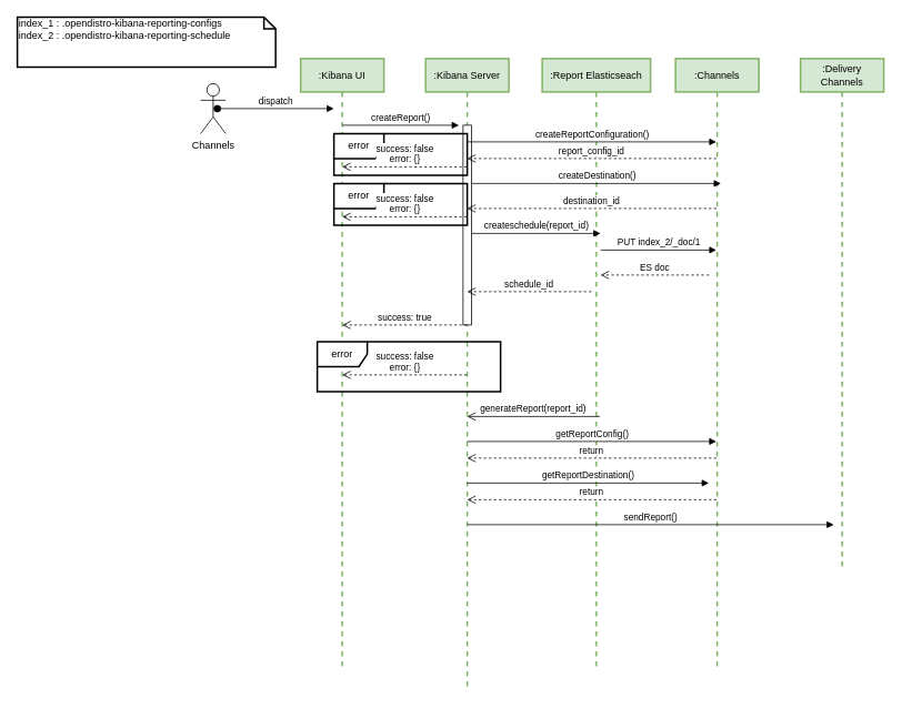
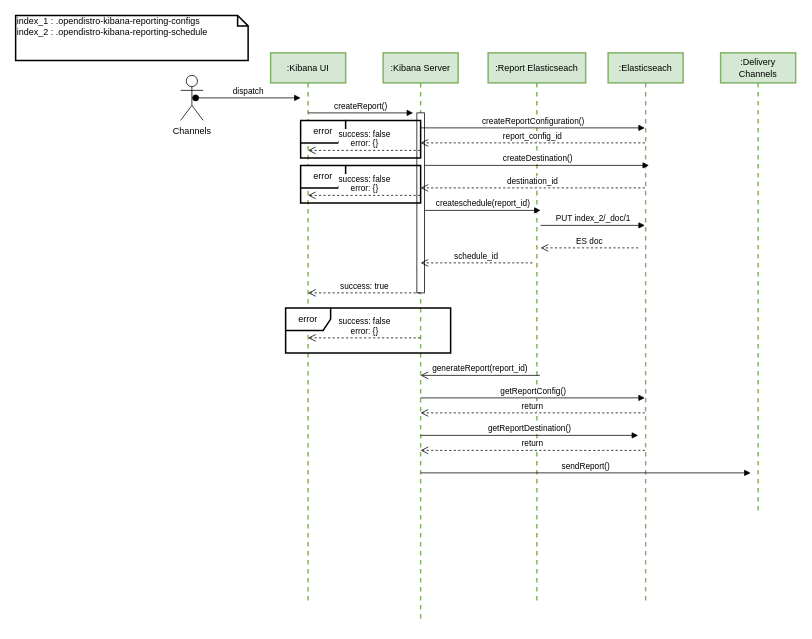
  <mxCell id="0" />
  <mxCell id="1" parent="0" />
  <mxCell id="2" value=":Kibana UI" style="shape=umlLifeline;perimeter=lifelinePerimeter;whiteSpace=wrap;html=1;container=1;collapsible=0;recursiveResize=0;outlineConnect=0;fillColor=#d5e8d4;strokeColor=#82b366;strokeWidth=2;" vertex="1" parent="1"><mxGeometry x="360" y="70" width="100" height="730" as="geometry" /></mxCell>
  <mxCell id="3" value="createReport()" style="html=1;verticalAlign=bottom;endArrow=block;" edge="1" parent="2"><mxGeometry width="80" relative="1" as="geometry"><mxPoint x="50" y="80" as="sourcePoint" /><mxPoint x="190" y="80" as="targetPoint" /></mxGeometry></mxCell>
- <mxCell id="4" value=":Channels" style="shape=umlLifeline;perimeter=lifelinePerimeter;whiteSpace=wrap;html=1;container=1;collapsible=0;recursiveResize=0;outlineConnect=0;fillColor=#d5e8d4;strokeColor=#82b366;strokeWidth=2;" vertex="1" parent="1"><mxGeometry x="810" y="70" width="100" height="730" as="geometry" /></mxCell>
+ <mxCell id="4" value=":Elasticseach" style="shape=umlLifeline;perimeter=lifelinePerimeter;whiteSpace=wrap;html=1;container=1;collapsible=0;recursiveResize=0;outlineConnect=0;fillColor=#d5e8d4;strokeColor=#82b366;strokeWidth=2;" vertex="1" parent="1"><mxGeometry x="810" y="70" width="100" height="730" as="geometry" /></mxCell>
  <mxCell id="5" value=":Report Elasticseach" style="shape=umlLifeline;perimeter=lifelinePerimeter;whiteSpace=wrap;html=1;container=1;collapsible=0;recursiveResize=0;outlineConnect=0;fillColor=#d5e8d4;strokeColor=#82b366;strokeWidth=2;" vertex="1" parent="1"><mxGeometry x="650" y="70" width="130" height="730" as="geometry" /></mxCell>
  <mxCell id="6" value="PUT index_2/_doc/1" style="html=1;verticalAlign=bottom;endArrow=block;" edge="1" parent="5" target="4"><mxGeometry width="80" relative="1" as="geometry"><mxPoint x="70" y="230" as="sourcePoint" /><mxPoint x="150" y="230" as="targetPoint" /></mxGeometry></mxCell>
  <mxCell id="7" value="ES doc" style="html=1;verticalAlign=bottom;endArrow=open;dashed=1;endSize=8;" edge="1" parent="5"><mxGeometry relative="1" as="geometry"><mxPoint x="200" y="260" as="sourcePoint" /><mxPoint x="70" y="260" as="targetPoint" /></mxGeometry></mxCell>
  <mxCell id="8" value=":Kibana Server" style="shape=umlLifeline;perimeter=lifelinePerimeter;whiteSpace=wrap;html=1;container=1;collapsible=0;recursiveResize=0;outlineConnect=0;fillColor=#d5e8d4;strokeColor=#82b366;strokeWidth=2;" vertex="1" parent="1"><mxGeometry x="510" y="70" width="100" height="760" as="geometry" /></mxCell>
  <mxCell id="9" value="" style="html=1;points=[];perimeter=orthogonalPerimeter;" vertex="1" parent="8"><mxGeometry x="45" y="80" width="10" height="240" as="geometry" /></mxCell>
  <mxCell id="10" value="sendReport()" style="html=1;verticalAlign=bottom;endArrow=block;" edge="1" parent="8"><mxGeometry width="80" relative="1" as="geometry"><mxPoint x="50" y="560" as="sourcePoint" /><mxPoint x="490" y="560" as="targetPoint" /></mxGeometry></mxCell>
  <mxCell id="11" value="getReportConfig()" style="html=1;verticalAlign=bottom;endArrow=block;" edge="1" parent="8" target="4"><mxGeometry width="80" relative="1" as="geometry"><mxPoint x="50" y="460" as="sourcePoint" /><mxPoint x="130" y="460" as="targetPoint" /></mxGeometry></mxCell>
  <mxCell id="12" value="return" style="html=1;verticalAlign=bottom;endArrow=open;dashed=1;endSize=8;" edge="1" parent="8" source="4"><mxGeometry relative="1" as="geometry"><mxPoint x="130" y="480" as="sourcePoint" /><mxPoint x="50" y="480" as="targetPoint" /></mxGeometry></mxCell>
  <mxCell id="13" value="getReportDestination()" style="html=1;verticalAlign=bottom;endArrow=block;" edge="1" parent="8"><mxGeometry width="80" relative="1" as="geometry"><mxPoint x="50" y="510" as="sourcePoint" /><mxPoint x="340" y="510" as="targetPoint" /></mxGeometry></mxCell>
  <mxCell id="14" value="return" style="html=1;verticalAlign=bottom;endArrow=open;dashed=1;endSize=8;" edge="1" parent="8" source="4"><mxGeometry relative="1" as="geometry"><mxPoint x="130" y="530" as="sourcePoint" /><mxPoint x="50" y="530" as="targetPoint" /></mxGeometry></mxCell>
  <mxCell id="15" value=":Delivery Channels" style="shape=umlLifeline;perimeter=lifelinePerimeter;whiteSpace=wrap;html=1;container=1;collapsible=0;recursiveResize=0;outlineConnect=0;fillColor=#d5e8d4;strokeColor=#82b366;strokeWidth=2;" vertex="1" parent="1"><mxGeometry x="960" y="70" width="100" height="610" as="geometry" /></mxCell>
  <mxCell id="16" value="Channels" style="shape=umlActor;verticalLabelPosition=bottom;labelBackgroundColor=#ffffff;verticalAlign=top;html=1;" vertex="1" parent="1"><mxGeometry x="240" y="100" width="30" height="60" as="geometry" /></mxCell>
  <mxCell id="17" value="dispatch" style="html=1;verticalAlign=bottom;startArrow=oval;startFill=1;endArrow=block;startSize=8;" edge="1" parent="1"><mxGeometry width="60" relative="1" as="geometry"><mxPoint x="260" y="130" as="sourcePoint" /><mxPoint x="400" y="130" as="targetPoint" /></mxGeometry></mxCell>
  <mxCell id="18" value="createReportConfiguration()" style="html=1;verticalAlign=bottom;endArrow=block;" edge="1" parent="1" target="4"><mxGeometry width="80" relative="1" as="geometry"><mxPoint x="560" y="170" as="sourcePoint" /><mxPoint x="700" y="170" as="targetPoint" /></mxGeometry></mxCell>
  <mxCell id="19" value="report_config_id" style="html=1;verticalAlign=bottom;endArrow=open;dashed=1;endSize=8;" edge="1" parent="1" source="4"><mxGeometry relative="1" as="geometry"><mxPoint x="640" y="190" as="sourcePoint" /><mxPoint x="560" y="190" as="targetPoint" /></mxGeometry></mxCell>
  <mxCell id="20" value="index_1 : .opendistro-kibana-reporting-configs&lt;br&gt;index_2 : .opendistro-kibana-reporting-schedule&amp;nbsp;" style="shape=note;whiteSpace=wrap;html=1;size=14;verticalAlign=top;align=left;spacingTop=-6;strokeWidth=2;" vertex="1" parent="1"><mxGeometry x="20" y="20" width="310" height="60" as="geometry" /></mxCell>
  <mxCell id="21" value="createDestination()" style="html=1;verticalAlign=bottom;endArrow=block;" edge="1" parent="1"><mxGeometry width="80" relative="1" as="geometry"><mxPoint x="565.5" y="220" as="sourcePoint" /><mxPoint x="864.5" y="220" as="targetPoint" /></mxGeometry></mxCell>
  <mxCell id="22" value="destination_id" style="html=1;verticalAlign=bottom;endArrow=open;dashed=1;endSize=8;" edge="1" parent="1"><mxGeometry relative="1" as="geometry"><mxPoint x="859" y="250" as="sourcePoint" /><mxPoint x="560" y="250" as="targetPoint" /></mxGeometry></mxCell>
  <mxCell id="23" value="createschedule(report_id)" style="html=1;verticalAlign=bottom;endArrow=block;" edge="1" parent="1"><mxGeometry width="80" relative="1" as="geometry"><mxPoint x="565.5" y="280" as="sourcePoint" /><mxPoint x="720" y="280" as="targetPoint" /></mxGeometry></mxCell>
  <mxCell id="24" value="schedule_id" style="html=1;verticalAlign=bottom;endArrow=open;dashed=1;endSize=8;" edge="1" parent="1"><mxGeometry relative="1" as="geometry"><mxPoint x="709" y="350" as="sourcePoint" /><mxPoint x="560" y="350" as="targetPoint" /></mxGeometry></mxCell>
  <mxCell id="25" value="success: true" style="html=1;verticalAlign=bottom;endArrow=open;dashed=1;endSize=8;" edge="1" parent="1"><mxGeometry relative="1" as="geometry"><mxPoint x="559.5" y="390" as="sourcePoint" /><mxPoint x="410" y="390" as="targetPoint" /></mxGeometry></mxCell>
  <mxCell id="26" value="error" style="shape=umlFrame;whiteSpace=wrap;html=1;strokeWidth=2;" vertex="1" parent="1"><mxGeometry x="380" y="410" width="220" height="60" as="geometry" /></mxCell>
  <mxCell id="27" value="success: false&lt;br&gt;error: {}" style="html=1;verticalAlign=bottom;endArrow=open;dashed=1;endSize=8;" edge="1" parent="1"><mxGeometry relative="1" as="geometry"><mxPoint x="559.5" y="450" as="sourcePoint" /><mxPoint x="410" y="450" as="targetPoint" /></mxGeometry></mxCell>
  <mxCell id="28" value="error" style="shape=umlFrame;whiteSpace=wrap;html=1;strokeWidth=2;" vertex="1" parent="1"><mxGeometry x="400" y="160" width="160" height="50" as="geometry" /></mxCell>
  <mxCell id="29" value="error" style="shape=umlFrame;whiteSpace=wrap;html=1;strokeWidth=2;" vertex="1" parent="1"><mxGeometry x="400" y="220" width="160" height="50" as="geometry" /></mxCell>
  <mxCell id="30" value="success: false&lt;br&gt;error: {}" style="html=1;verticalAlign=bottom;endArrow=open;dashed=1;endSize=8;" edge="1" parent="1"><mxGeometry relative="1" as="geometry"><mxPoint x="559.5" y="260" as="sourcePoint" /><mxPoint x="410" y="260" as="targetPoint" /></mxGeometry></mxCell>
  <mxCell id="31" value="success: false&lt;br&gt;error: {}" style="html=1;verticalAlign=bottom;endArrow=open;dashed=1;endSize=8;" edge="1" parent="1"><mxGeometry relative="1" as="geometry"><mxPoint x="559.5" y="200" as="sourcePoint" /><mxPoint x="410" y="200" as="targetPoint" /></mxGeometry></mxCell>
  <mxCell id="32" value="generateReport(report_id)" style="html=1;verticalAlign=bottom;endArrow=open;endSize=8;" edge="1" parent="1" target="8"><mxGeometry relative="1" as="geometry"><mxPoint x="719" y="500" as="sourcePoint" /><mxPoint x="570" y="500" as="targetPoint" /></mxGeometry></mxCell>
